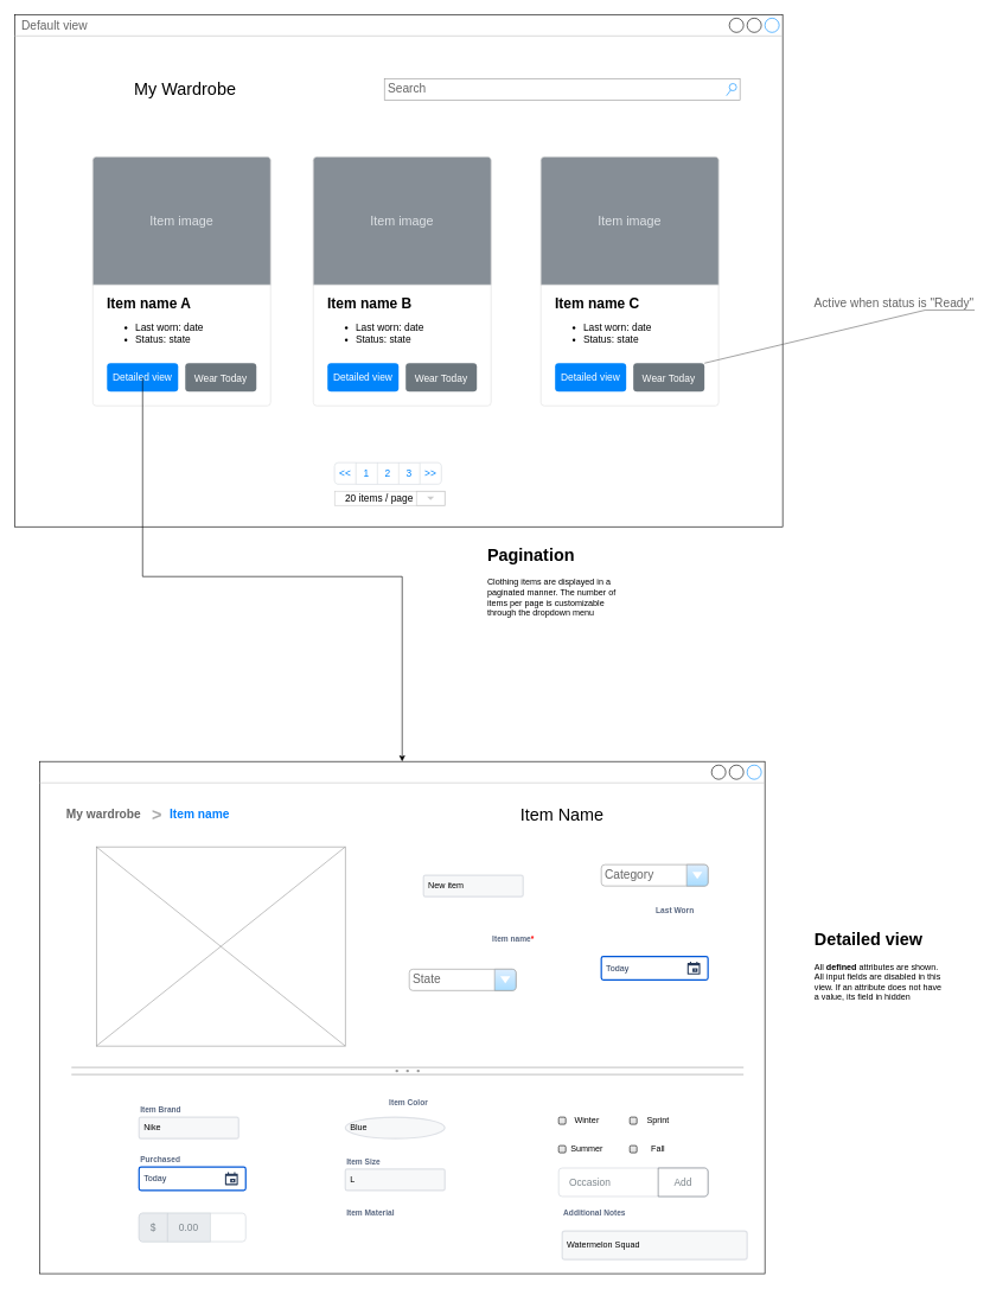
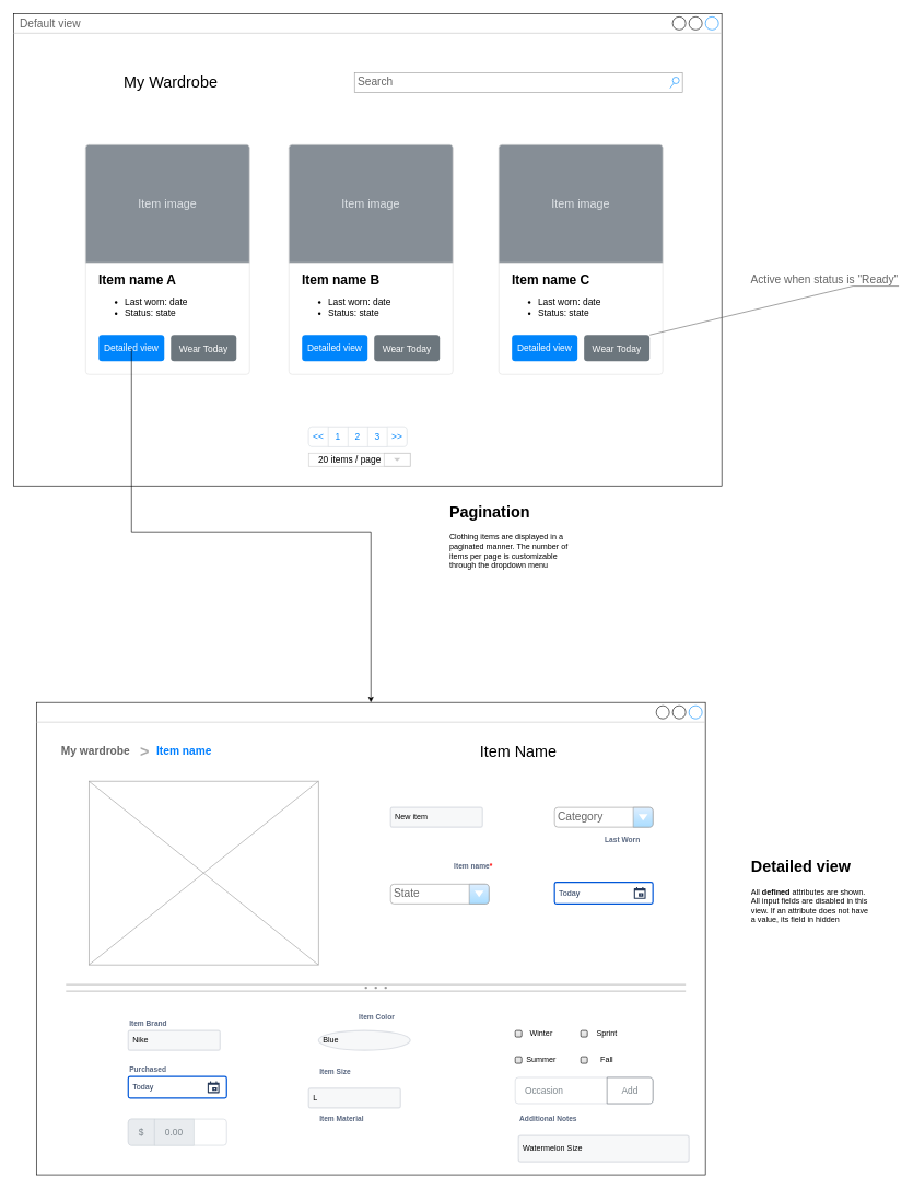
  <mxCell id="0" />
  <mxCell id="1" parent="0" />
  <mxCell id="2" value="Default view" style="strokeWidth=1;shadow=0;dashed=0;align=center;html=1;shape=mxgraph.mockup.containers.window;align=left;verticalAlign=top;spacingLeft=8;strokeColor2=#008cff;strokeColor3=#c4c4c4;fontColor=#666666;mainText=;fontSize=17;labelBackgroundColor=none;whiteSpace=wrap;" vertex="1" parent="1"><mxGeometry x="20" y="20" width="1080" height="720" as="geometry" /></mxCell>
  <mxCell id="3" value="Search" style="strokeWidth=1;shadow=0;dashed=0;align=center;html=1;shape=mxgraph.mockup.forms.searchBox;strokeColor=#999999;mainText=;strokeColor2=#008cff;fontColor=#666666;fontSize=17;align=left;spacingLeft=3;whiteSpace=wrap;" vertex="1" parent="1"><mxGeometry x="540" y="110" width="500" height="30" as="geometry" /></mxCell>
  <mxCell id="4" value="&lt;font style=&quot;font-size: 24px;&quot;&gt;My Wardrobe&lt;/font&gt;" style="text;html=1;strokeColor=none;fillColor=none;align=center;verticalAlign=middle;whiteSpace=wrap;rounded=0;" vertex="1" parent="1"><mxGeometry x="90" y="110" width="340" height="30" as="geometry" /></mxCell>
  <mxCell id="5" value="&lt;span style=&quot;font-size: 20px;&quot;&gt;&lt;b&gt;Item name A&lt;/b&gt;&lt;/span&gt;&lt;br style=&quot;font-size: 14px&quot;&gt;&lt;ul&gt;&lt;li&gt;Last worn: date&lt;/li&gt;&lt;li&gt;Status: state&lt;/li&gt;&lt;/ul&gt;" style="html=1;shadow=0;dashed=0;shape=mxgraph.bootstrap.rrect;rSize=5;strokeColor=#DFDFDF;html=1;whiteSpace=wrap;fillColor=#ffffff;fontColor=#000000;verticalAlign=bottom;align=left;spacing=20;spacingBottom=50;fontSize=14;" vertex="1" parent="1"><mxGeometry x="130" y="220" width="250" height="350" as="geometry" /></mxCell>
  <mxCell id="6" value="Item image" style="html=1;shadow=0;dashed=0;shape=mxgraph.bootstrap.topButton;rSize=5;perimeter=none;whiteSpace=wrap;fillColor=#868E96;strokeColor=#DFDFDF;fontColor=#DEE2E6;resizeWidth=1;fontSize=18;" vertex="1" parent="5"><mxGeometry width="250" height="180" relative="1" as="geometry" /></mxCell>
  <mxCell id="7" value="Detailed view" style="html=1;shadow=0;dashed=0;shape=mxgraph.bootstrap.rrect;rSize=5;perimeter=none;whiteSpace=wrap;fillColor=#0085FC;strokeColor=none;fontColor=#ffffff;resizeWidth=1;fontSize=14;" vertex="1" parent="5"><mxGeometry y="1" width="100" height="40" relative="1" as="geometry"><mxPoint x="20" y="-60" as="offset" /></mxGeometry></mxCell>
  <mxCell id="8" value="&lt;font style=&quot;font-size: 14px;&quot;&gt;Wear Today&lt;/font&gt;" style="html=1;shadow=0;dashed=0;shape=mxgraph.bootstrap.rrect;rSize=5;strokeColor=none;strokeWidth=1;fillColor=#6C767D;fontColor=#FFFFFF;whiteSpace=wrap;align=center;verticalAlign=middle;spacingLeft=0;fontStyle=0;fontSize=16;spacing=5;" vertex="1" parent="5"><mxGeometry x="130" y="290" width="100" height="40" as="geometry" /></mxCell>
  <mxCell id="9" value="&lt;span style=&quot;font-size: 20px;&quot;&gt;&lt;b&gt;Item name B&lt;/b&gt;&lt;/span&gt;&lt;br style=&quot;font-size: 14px&quot;&gt;&lt;ul&gt;&lt;li&gt;Last worn: date&lt;/li&gt;&lt;li&gt;Status: state&lt;/li&gt;&lt;/ul&gt;" style="html=1;shadow=0;dashed=0;shape=mxgraph.bootstrap.rrect;rSize=5;strokeColor=#DFDFDF;html=1;whiteSpace=wrap;fillColor=#ffffff;fontColor=#000000;verticalAlign=bottom;align=left;spacing=20;spacingBottom=50;fontSize=14;" vertex="1" parent="1"><mxGeometry x="440" y="220" width="250" height="350" as="geometry" /></mxCell>
  <mxCell id="10" value="Item image" style="html=1;shadow=0;dashed=0;shape=mxgraph.bootstrap.topButton;rSize=5;perimeter=none;whiteSpace=wrap;fillColor=#868E96;strokeColor=#DFDFDF;fontColor=#DEE2E6;resizeWidth=1;fontSize=18;" vertex="1" parent="9"><mxGeometry width="250" height="180" relative="1" as="geometry" /></mxCell>
  <mxCell id="11" value="Detailed view" style="html=1;shadow=0;dashed=0;shape=mxgraph.bootstrap.rrect;rSize=5;perimeter=none;whiteSpace=wrap;fillColor=#0085FC;strokeColor=none;fontColor=#ffffff;resizeWidth=1;fontSize=14;" vertex="1" parent="9"><mxGeometry y="1" width="100" height="40" relative="1" as="geometry"><mxPoint x="20" y="-60" as="offset" /></mxGeometry></mxCell>
  <mxCell id="12" value="&lt;font style=&quot;font-size: 14px;&quot;&gt;Wear Today&lt;/font&gt;" style="html=1;shadow=0;dashed=0;shape=mxgraph.bootstrap.rrect;rSize=5;strokeColor=none;strokeWidth=1;fillColor=#6C767D;fontColor=#FFFFFF;whiteSpace=wrap;align=center;verticalAlign=middle;spacingLeft=0;fontStyle=0;fontSize=16;spacing=5;" vertex="1" parent="9"><mxGeometry x="130" y="290" width="100" height="40" as="geometry" /></mxCell>
  <mxCell id="13" value="&lt;span style=&quot;font-size: 20px;&quot;&gt;&lt;b&gt;Item name C&lt;/b&gt;&lt;/span&gt;&lt;br style=&quot;font-size: 14px&quot;&gt;&lt;ul&gt;&lt;li&gt;Last worn: date&lt;/li&gt;&lt;li&gt;Status: state&lt;/li&gt;&lt;/ul&gt;" style="html=1;shadow=0;dashed=0;shape=mxgraph.bootstrap.rrect;rSize=5;strokeColor=#DFDFDF;html=1;whiteSpace=wrap;fillColor=#ffffff;fontColor=#000000;verticalAlign=bottom;align=left;spacing=20;spacingBottom=50;fontSize=14;" vertex="1" parent="1"><mxGeometry x="760" y="220" width="250" height="350" as="geometry" /></mxCell>
  <mxCell id="14" value="Item image" style="html=1;shadow=0;dashed=0;shape=mxgraph.bootstrap.topButton;rSize=5;perimeter=none;whiteSpace=wrap;fillColor=#868E96;strokeColor=#DFDFDF;fontColor=#DEE2E6;resizeWidth=1;fontSize=18;" vertex="1" parent="13"><mxGeometry width="250" height="180" relative="1" as="geometry" /></mxCell>
  <mxCell id="15" value="Detailed view" style="html=1;shadow=0;dashed=0;shape=mxgraph.bootstrap.rrect;rSize=5;perimeter=none;whiteSpace=wrap;fillColor=#0085FC;strokeColor=none;fontColor=#ffffff;resizeWidth=1;fontSize=14;" vertex="1" parent="13"><mxGeometry y="1" width="100" height="40" relative="1" as="geometry"><mxPoint x="20" y="-60" as="offset" /></mxGeometry></mxCell>
  <mxCell id="16" value="&lt;font style=&quot;font-size: 14px;&quot;&gt;Wear Today&lt;/font&gt;" style="html=1;shadow=0;dashed=0;shape=mxgraph.bootstrap.rrect;rSize=5;strokeColor=none;strokeWidth=1;fillColor=#6C767D;fontColor=#FFFFFF;whiteSpace=wrap;align=center;verticalAlign=middle;spacingLeft=0;fontStyle=0;fontSize=16;spacing=5;" vertex="1" parent="13"><mxGeometry x="130" y="290" width="100" height="40" as="geometry" /></mxCell>
  <mxCell id="17" value="" style="html=1;shadow=0;dashed=0;shape=mxgraph.bootstrap.rrect;rSize=5;strokeColor=#DEE2E6;html=1;whiteSpace=wrap;fillColor=#ffffff;fontColor=#0085FC;" vertex="1" parent="1"><mxGeometry x="470" y="650" width="150" height="30" as="geometry" /></mxCell>
  <mxCell id="18" value="&lt;&lt;" style="strokeColor=inherit;fillColor=inherit;gradientColor=inherit;fontColor=inherit;html=1;shadow=0;dashed=0;shape=mxgraph.bootstrap.leftButton;rSize=5;perimeter=none;whiteSpace=wrap;resizeHeight=1;fontSize=14;" vertex="1" parent="17"><mxGeometry width="30" height="30" relative="1" as="geometry" /></mxCell>
  <mxCell id="19" value="1" style="strokeColor=inherit;fillColor=inherit;gradientColor=inherit;fontColor=inherit;html=1;shadow=0;dashed=0;perimeter=none;whiteSpace=wrap;resizeHeight=1;fontSize=14;" vertex="1" parent="17"><mxGeometry width="30" height="30" relative="1" as="geometry"><mxPoint x="30" as="offset" /></mxGeometry></mxCell>
  <mxCell id="20" value="2" style="strokeColor=inherit;fillColor=inherit;gradientColor=inherit;fontColor=inherit;html=1;shadow=0;dashed=0;perimeter=none;whiteSpace=wrap;resizeHeight=1;fontSize=14;" vertex="1" parent="17"><mxGeometry width="30" height="30" relative="1" as="geometry"><mxPoint x="60" as="offset" /></mxGeometry></mxCell>
  <mxCell id="21" value="3" style="strokeColor=inherit;fillColor=inherit;gradientColor=inherit;fontColor=inherit;html=1;shadow=0;dashed=0;perimeter=none;whiteSpace=wrap;resizeHeight=1;fontSize=14;" vertex="1" parent="17"><mxGeometry width="30" height="30" relative="1" as="geometry"><mxPoint x="90" as="offset" /></mxGeometry></mxCell>
  <mxCell id="22" value="&gt;&gt;" style="strokeColor=inherit;fillColor=inherit;gradientColor=inherit;fontColor=inherit;html=1;shadow=0;dashed=0;shape=mxgraph.bootstrap.rightButton;rSize=5;perimeter=none;whiteSpace=wrap;resizeHeight=1;fontSize=14;" vertex="1" parent="17"><mxGeometry x="1" width="30" height="30" relative="1" as="geometry"><mxPoint x="-30" as="offset" /></mxGeometry></mxCell>
  <mxCell id="23" value="Active when status is &quot;Ready&quot;" style="strokeWidth=1;shadow=0;dashed=0;align=center;html=1;shape=mxgraph.mockup.text.callout;linkText=;textSize=17;textColor=#666666;callDir=NE;callStyle=line;fontSize=17;fontColor=#666666;align=right;verticalAlign=top;strokeColor=#666666;" vertex="1" parent="1"><mxGeometry x="990" y="410" width="380" height="100" as="geometry" /></mxCell>
  <mxCell id="24" value="&lt;font color=&quot;#ffffff&quot;&gt;Item view&lt;/font&gt;" style="strokeWidth=1;shadow=0;dashed=0;align=center;html=1;shape=mxgraph.mockup.containers.window;align=left;verticalAlign=top;spacingLeft=8;strokeColor2=#008cff;strokeColor3=#c4c4c4;fontColor=#666666;mainText=;fontSize=17;labelBackgroundColor=none;whiteSpace=wrap;" vertex="1" parent="1"><mxGeometry x="55" y="1070" width="1020" height="720" as="geometry" /></mxCell>
- <mxCell id="25" value="Category" style="strokeWidth=1;shadow=0;dashed=0;align=center;html=1;shape=mxgraph.mockup.forms.comboBox;strokeColor=#999999;fillColor=#ddeeff;align=left;fillColor2=#aaddff;mainText=;fontColor=#666666;fontSize=17;spacingLeft=3;" vertex="1" parent="1"><mxGeometry x="845" y="1215" width="150" height="30" as="geometry" /></mxCell>
- <mxCell id="26" value="State" style="strokeWidth=1;shadow=0;dashed=0;align=center;html=1;shape=mxgraph.mockup.forms.comboBox;strokeColor=#999999;fillColor=#ddeeff;align=left;fillColor2=#aaddff;mainText=;fontColor=#666666;fontSize=17;spacingLeft=3;" vertex="1" parent="1"><mxGeometry x="575" y="1362" width="150" height="30" as="geometry" /></mxCell>
+ <mxCell id="25" value="Category" style="strokeWidth=1;shadow=0;dashed=0;align=center;html=1;shape=mxgraph.mockup.forms.comboBox;strokeColor=#999999;fillColor=#ddeeff;align=left;fillColor2=#aaddff;mainText=;fontColor=#666666;fontSize=17;spacingLeft=3;" vertex="1" parent="1"><mxGeometry x="845" y="1230" width="150" height="30" as="geometry" /></mxCell>
+ <mxCell id="26" value="State" style="strokeWidth=1;shadow=0;dashed=0;align=center;html=1;shape=mxgraph.mockup.forms.comboBox;strokeColor=#999999;fillColor=#ddeeff;align=left;fillColor2=#aaddff;mainText=;fontColor=#666666;fontSize=17;spacingLeft=3;" vertex="1" parent="1"><mxGeometry x="595" y="1347" width="150" height="30" as="geometry" /></mxCell>
  <mxCell id="27" value="" style="verticalLabelPosition=bottom;shadow=0;dashed=0;align=center;html=1;verticalAlign=top;strokeWidth=1;shape=mxgraph.mockup.graphics.simpleIcon;strokeColor=#999999;" vertex="1" parent="1"><mxGeometry x="135" y="1190" width="350" height="280" as="geometry" /></mxCell>
  <mxCell id="28" value="Last Worn" style="fillColor=none;strokeColor=none;html=1;fontSize=11;fontStyle=0;align=left;fontColor=#596780;fontStyle=1;fontSize=11" vertex="1" parent="1"><mxGeometry x="920" y="1270" width="150" height="20" as="geometry" /></mxCell>
  <mxCell id="29" value="Today" style="rounded=1;arcSize=9;fillColor=#ffffff;align=left;spacingLeft=5;strokeColor=#0057D8;html=1;strokeWidth=2;fontColor=#253858;fontSize=12" vertex="1" parent="1"><mxGeometry x="845" y="1344" width="150" height="33" as="geometry" /></mxCell>
  <mxCell id="30" value="" style="shape=mxgraph.gmdl.calendar;fillColor=#253858;strokeColor=none" vertex="1" parent="29"><mxGeometry x="1" y="0.5" width="18" height="18" relative="1" as="geometry"><mxPoint x="-29" y="-9" as="offset" /></mxGeometry></mxCell>
  <mxCell id="31" value="" style="verticalLabelPosition=bottom;shadow=0;dashed=0;align=center;html=1;verticalAlign=top;strokeWidth=1;shape=mxgraph.mockup.forms.splitter;strokeColor=#999999;" vertex="1" parent="1"><mxGeometry x="100" y="1500" width="945" height="10" as="geometry" /></mxCell>
  <mxCell id="32" value="Today" style="rounded=1;arcSize=9;fillColor=#ffffff;align=left;spacingLeft=5;strokeColor=#0057D8;html=1;strokeWidth=2;fontColor=#253858;fontSize=12" vertex="1" parent="1"><mxGeometry x="195" y="1640" width="150" height="33" as="geometry" /></mxCell>
  <mxCell id="33" value="" style="shape=mxgraph.gmdl.calendar;fillColor=#253858;strokeColor=none" vertex="1" parent="32"><mxGeometry x="1" y="0.5" width="18" height="18" relative="1" as="geometry"><mxPoint x="-29" y="-9" as="offset" /></mxGeometry></mxCell>
  <mxCell id="34" value="Purchased" style="fillColor=none;strokeColor=none;html=1;fontSize=11;fontStyle=0;align=left;fontColor=#596780;fontStyle=1;fontSize=11" vertex="1" parent="1"><mxGeometry x="195" y="1620" width="150" height="20" as="geometry" /></mxCell>
  <mxCell id="35" value="" style="html=1;shadow=0;dashed=0;shape=mxgraph.bootstrap.rrect;rSize=5;strokeColor=#CED4DA;html=1;whiteSpace=wrap;fillColor=#FFFFFF;fontColor=#7D868C;align=left;spacing=15;spacingLeft=40;fontSize=14;" vertex="1" parent="1"><mxGeometry x="195" y="1705" width="150" height="40" as="geometry" /></mxCell>
  <mxCell id="36" value="$" style="html=1;shadow=0;dashed=0;shape=mxgraph.bootstrap.leftButton;strokeColor=inherit;gradientColor=inherit;fontColor=inherit;fillColor=#E9ECEF;rSize=5;perimeter=none;whiteSpace=wrap;resizeHeight=1;fontSize=14;" vertex="1" parent="35"><mxGeometry width="40" height="40" relative="1" as="geometry" /></mxCell>
  <mxCell id="37" value="0.00" style="html=1;shadow=0;dashed=0;strokeColor=inherit;gradientColor=inherit;fontColor=inherit;fillColor=#E9ECEF;perimeter=none;whiteSpace=wrap;resizeHeight=1;fontSize=14;" vertex="1" parent="35"><mxGeometry width="60" height="40" relative="1" as="geometry"><mxPoint x="40" as="offset" /></mxGeometry></mxCell>
  <mxCell id="38" value="" style="html=1;shadow=0;dashed=0;shape=mxgraph.bootstrap.checkbox2;labelPosition=right;verticalLabelPosition=middle;align=left;verticalAlign=middle;gradientColor=#DEDEDE;fillColor=#EDEDED;checked=0;spacing=5;checkedFill=#0085FC;checkedStroke=#ffffff;sketch=0;" vertex="1" parent="1"><mxGeometry x="785" y="1570" width="10" height="10" as="geometry" /></mxCell>
  <mxCell id="39" value="" style="html=1;shadow=0;dashed=0;shape=mxgraph.bootstrap.checkbox2;labelPosition=right;verticalLabelPosition=middle;align=left;verticalAlign=middle;gradientColor=#DEDEDE;fillColor=#EDEDED;checked=0;spacing=5;checkedFill=#0085FC;checkedStroke=#ffffff;sketch=0;" vertex="1" parent="1"><mxGeometry x="885" y="1570" width="10" height="10" as="geometry" /></mxCell>
  <mxCell id="40" value="" style="html=1;shadow=0;dashed=0;shape=mxgraph.bootstrap.checkbox2;labelPosition=right;verticalLabelPosition=middle;align=left;verticalAlign=middle;gradientColor=#DEDEDE;fillColor=#EDEDED;checked=0;spacing=5;checkedFill=#0085FC;checkedStroke=#ffffff;sketch=0;" vertex="1" parent="1"><mxGeometry x="785" y="1610" width="10" height="10" as="geometry" /></mxCell>
  <mxCell id="41" value="" style="html=1;shadow=0;dashed=0;shape=mxgraph.bootstrap.checkbox2;labelPosition=right;verticalLabelPosition=middle;align=left;verticalAlign=middle;gradientColor=#DEDEDE;fillColor=#EDEDED;checked=0;spacing=5;checkedFill=#0085FC;checkedStroke=#ffffff;sketch=0;" vertex="1" parent="1"><mxGeometry x="885" y="1610" width="10" height="10" as="geometry" /></mxCell>
  <mxCell id="42" value="Winter" style="text;html=1;strokeColor=none;fillColor=none;align=center;verticalAlign=middle;whiteSpace=wrap;rounded=0;" vertex="1" parent="1"><mxGeometry x="795" y="1560" width="60" height="30" as="geometry" /></mxCell>
  <mxCell id="43" value="Summer" style="text;html=1;strokeColor=none;fillColor=none;align=center;verticalAlign=middle;whiteSpace=wrap;rounded=0;" vertex="1" parent="1"><mxGeometry x="795" y="1600" width="60" height="30" as="geometry" /></mxCell>
  <mxCell id="44" value="Sprint" style="text;html=1;strokeColor=none;fillColor=none;align=center;verticalAlign=middle;whiteSpace=wrap;rounded=0;" vertex="1" parent="1"><mxGeometry x="895" y="1560" width="60" height="30" as="geometry" /></mxCell>
  <mxCell id="45" value="Fall" style="text;html=1;strokeColor=none;fillColor=none;align=center;verticalAlign=middle;whiteSpace=wrap;rounded=0;" vertex="1" parent="1"><mxGeometry x="895" y="1600" width="60" height="30" as="geometry" /></mxCell>
  <mxCell id="46" value="Occasion" style="html=1;shadow=0;dashed=0;shape=mxgraph.bootstrap.rrect;rSize=5;strokeColor=#CED4DA;html=1;whiteSpace=wrap;fillColor=#FFFFFF;fontColor=#7D868C;align=left;spacingLeft=0;spacing=15;fontSize=14;" vertex="1" parent="1"><mxGeometry x="785" y="1641.5" width="210" height="40" as="geometry" /></mxCell>
  <mxCell id="47" value="Add" style="html=1;shadow=0;dashed=0;shape=mxgraph.bootstrap.rightButton;strokeColor=#6C757D;gradientColor=inherit;fontColor=inherit;fillColor=inherit;rSize=5;perimeter=none;whiteSpace=wrap;resizeHeight=1;fontSize=14;" vertex="1" parent="46"><mxGeometry x="1" width="70" height="40" relative="1" as="geometry"><mxPoint x="-70" as="offset" /></mxGeometry></mxCell>
  <mxCell id="48" value="Additional Notes" style="fillColor=none;strokeColor=none;html=1;fontSize=11;fontStyle=0;align=left;fontColor=#596780;fontStyle=1;fontSize=11" vertex="1" parent="1"><mxGeometry x="790" y="1695" width="240" height="20" as="geometry" /></mxCell>
- <mxCell id="49" value="Watermelon Squad" style="rounded=1;arcSize=9;fillColor=#F7F8F9;align=left;spacingLeft=5;strokeColor=#DEE1E6;html=1;strokeWidth=2;fontSize=12" vertex="1" parent="1"><mxGeometry x="790" y="1730" width="260" height="40" as="geometry" /></mxCell>
+ <mxCell id="49" value="Watermelon Size" style="rounded=1;arcSize=9;fillColor=#F7F8F9;align=left;spacingLeft=5;strokeColor=#DEE1E6;html=1;strokeWidth=2;fontSize=12" vertex="1" parent="1"><mxGeometry x="790" y="1730" width="260" height="40" as="geometry" /></mxCell>
  <mxCell id="50" value="My wardrobe" style="strokeWidth=1;shadow=0;dashed=0;align=center;html=1;shape=mxgraph.mockup.navigation.anchor;fontSize=17;fontColor=#666666;fontStyle=1;" vertex="1" parent="1"><mxGeometry x="115" y="1130" width="60" height="30" as="geometry" /></mxCell>
  <mxCell id="51" value="&gt;" style="strokeWidth=1;shadow=0;dashed=0;align=center;html=1;shape=mxgraph.mockup.navigation.anchor;fontSize=24;fontColor=#aaaaaa;fontStyle=1;" vertex="1" parent="1"><mxGeometry x="210" y="1130" width="20" height="30" as="geometry" /></mxCell>
  <mxCell id="52" value="&lt;font color=&quot;#007fff&quot;&gt;Item name&lt;/font&gt;" style="strokeWidth=1;shadow=0;dashed=0;align=center;html=1;shape=mxgraph.mockup.navigation.anchor;fontSize=17;fontColor=#666666;fontStyle=1;" vertex="1" parent="1"><mxGeometry x="250" y="1130" width="60" height="30" as="geometry" /></mxCell>
  <mxCell id="53" value="&lt;h1&gt;Detailed view&lt;/h1&gt;&lt;p&gt;All &lt;b&gt;defined&lt;/b&gt;&amp;nbsp;attributes are shown. All input fields are disabled in this view. If an attribute does not have a value, its field in hidden&lt;/p&gt;" style="text;html=1;strokeColor=none;fillColor=none;spacing=5;spacingTop=-20;whiteSpace=wrap;overflow=hidden;rounded=0;" vertex="1" parent="1"><mxGeometry x="1140" y="1300.5" width="190" height="120" as="geometry" /></mxCell>
  <mxCell id="54" value="&lt;font style=&quot;font-size: 24px;&quot;&gt;Item Name&lt;/font&gt;" style="text;html=1;strokeColor=none;fillColor=none;align=center;verticalAlign=middle;whiteSpace=wrap;rounded=0;" vertex="1" parent="1"><mxGeometry x="590" y="1130" width="400" height="30" as="geometry" /></mxCell>
  <mxCell id="55" style="edgeStyle=orthogonalEdgeStyle;rounded=0;orthogonalLoop=1;jettySize=auto;html=1;" edge="1" parent="1" source="7" target="24"><mxGeometry relative="1" as="geometry" /></mxCell>
  <mxCell id="56" value="&lt;h1&gt;Pagination&lt;/h1&gt;&lt;p&gt;Clothing items are displayed in a paginated manner. The number of items per page is customizable through the dropdown menu&lt;/p&gt;" style="text;html=1;strokeColor=none;fillColor=none;spacing=5;spacingTop=-20;whiteSpace=wrap;overflow=hidden;rounded=0;" vertex="1" parent="1"><mxGeometry x="680" y="760" width="190" height="120" as="geometry" /></mxCell>
  <mxCell id="57" value="" style="dashed=0;align=center;fontSize=12;shape=rect;fillColor=#ffffff;strokeColor=#cccccc;" vertex="1" parent="1"><mxGeometry x="470" y="690" width="155" height="20" as="geometry" /></mxCell>
  <mxCell id="58" value="20 items / page" style="text;fontColor=#000000;verticalAlign=middle;spacingLeft=13;fontSize=14;html=1;whiteSpace=wrap;align=left;" vertex="1" parent="57"><mxGeometry width="155" height="20" as="geometry" /></mxCell>
  <mxCell id="59" value="" style="shape=rect;fillColor=none;strokeColor=#cccccc;resizeHeight=1;" vertex="1" parent="57"><mxGeometry x="1" width="40" height="20" relative="1" as="geometry"><mxPoint x="-40" as="offset" /></mxGeometry></mxCell>
  <mxCell id="60" value="" style="dashed=0;html=1;shape=mxgraph.gmdl.triangle;fillColor=#cccccc;strokeColor=none;" vertex="1" parent="59"><mxGeometry x="0.5" y="0.5" width="10" height="5" relative="1" as="geometry"><mxPoint x="-5" y="-2.5" as="offset" /></mxGeometry></mxCell>
  <mxCell id="61" value="Item name&lt;font color=&quot;#ff0000&quot;&gt;*&lt;/font&gt;" style="fillColor=none;strokeColor=none;html=1;fontSize=11;fontStyle=0;align=left;fontColor=#596780;fontStyle=1;fontSize=11" vertex="1" parent="1"><mxGeometry x="690" y="1310" width="140" height="20" as="geometry" /></mxCell>
  <mxCell id="62" value="New item" style="rounded=1;arcSize=9;fillColor=#F7F8F9;align=left;spacingLeft=5;strokeColor=#DEE1E6;html=1;strokeWidth=2;fontSize=12" vertex="1" parent="1"><mxGeometry x="595" y="1230" width="140" height="30" as="geometry" /></mxCell>
  <mxCell id="63" value="Item Brand" style="fillColor=none;strokeColor=none;html=1;fontSize=11;fontStyle=0;align=left;fontColor=#596780;fontStyle=1;fontSize=11" vertex="1" parent="1"><mxGeometry x="195" y="1550" width="140" height="20" as="geometry" /></mxCell>
  <mxCell id="64" value="Nike" style="rounded=1;arcSize=9;fillColor=#F7F8F9;align=left;spacingLeft=5;strokeColor=#DEE1E6;html=1;strokeWidth=2;fontSize=12" vertex="1" parent="1"><mxGeometry x="195" y="1570" width="140" height="30" as="geometry" /></mxCell>
  <mxCell id="65" value="Item Color" style="fillColor=none;strokeColor=none;html=1;fontSize=11;fontStyle=0;align=left;fontColor=#596780;fontStyle=1;fontSize=11" vertex="1" parent="1"><mxGeometry x="545" y="1540" width="140" height="20" as="geometry" /></mxCell>
  <mxCell id="66" value="Blue" style="ellipse;arcSize=9;fillColor=#F7F8F9;align=left;spacingLeft=5;strokeColor=#DEE1E6;html=1;strokeWidth=2;fontSize=12;" vertex="1" parent="1"><mxGeometry x="485" y="1570" width="140" height="30" as="geometry" /></mxCell>
  <mxCell id="67" value="Item Size" style="fillColor=none;strokeColor=none;html=1;fontSize=11;fontStyle=0;align=left;fontColor=#596780;fontStyle=1;fontSize=11" vertex="1" parent="1"><mxGeometry x="485" y="1623" width="140" height="20" as="geometry" /></mxCell>
- <mxCell id="68" value="L" style="rounded=1;arcSize=9;fillColor=#F7F8F9;align=left;spacingLeft=5;strokeColor=#DEE1E6;html=1;strokeWidth=2;fontSize=12" vertex="1" parent="1"><mxGeometry x="485" y="1643" width="140" height="30" as="geometry" /></mxCell>
+ <mxCell id="68" value="L" style="rounded=1;arcSize=9;fillColor=#F7F8F9;align=left;spacingLeft=5;strokeColor=#DEE1E6;html=1;strokeWidth=2;fontSize=12" vertex="1" parent="1"><mxGeometry x="470" y="1658" width="140" height="30" as="geometry" /></mxCell>
  <mxCell id="69" value="Item Material" style="fillColor=none;strokeColor=none;html=1;fontSize=11;fontStyle=0;align=left;fontColor=#596780;fontStyle=1;fontSize=11" vertex="1" parent="1"><mxGeometry x="485" y="1695" width="140" height="20" as="geometry" /></mxCell>
